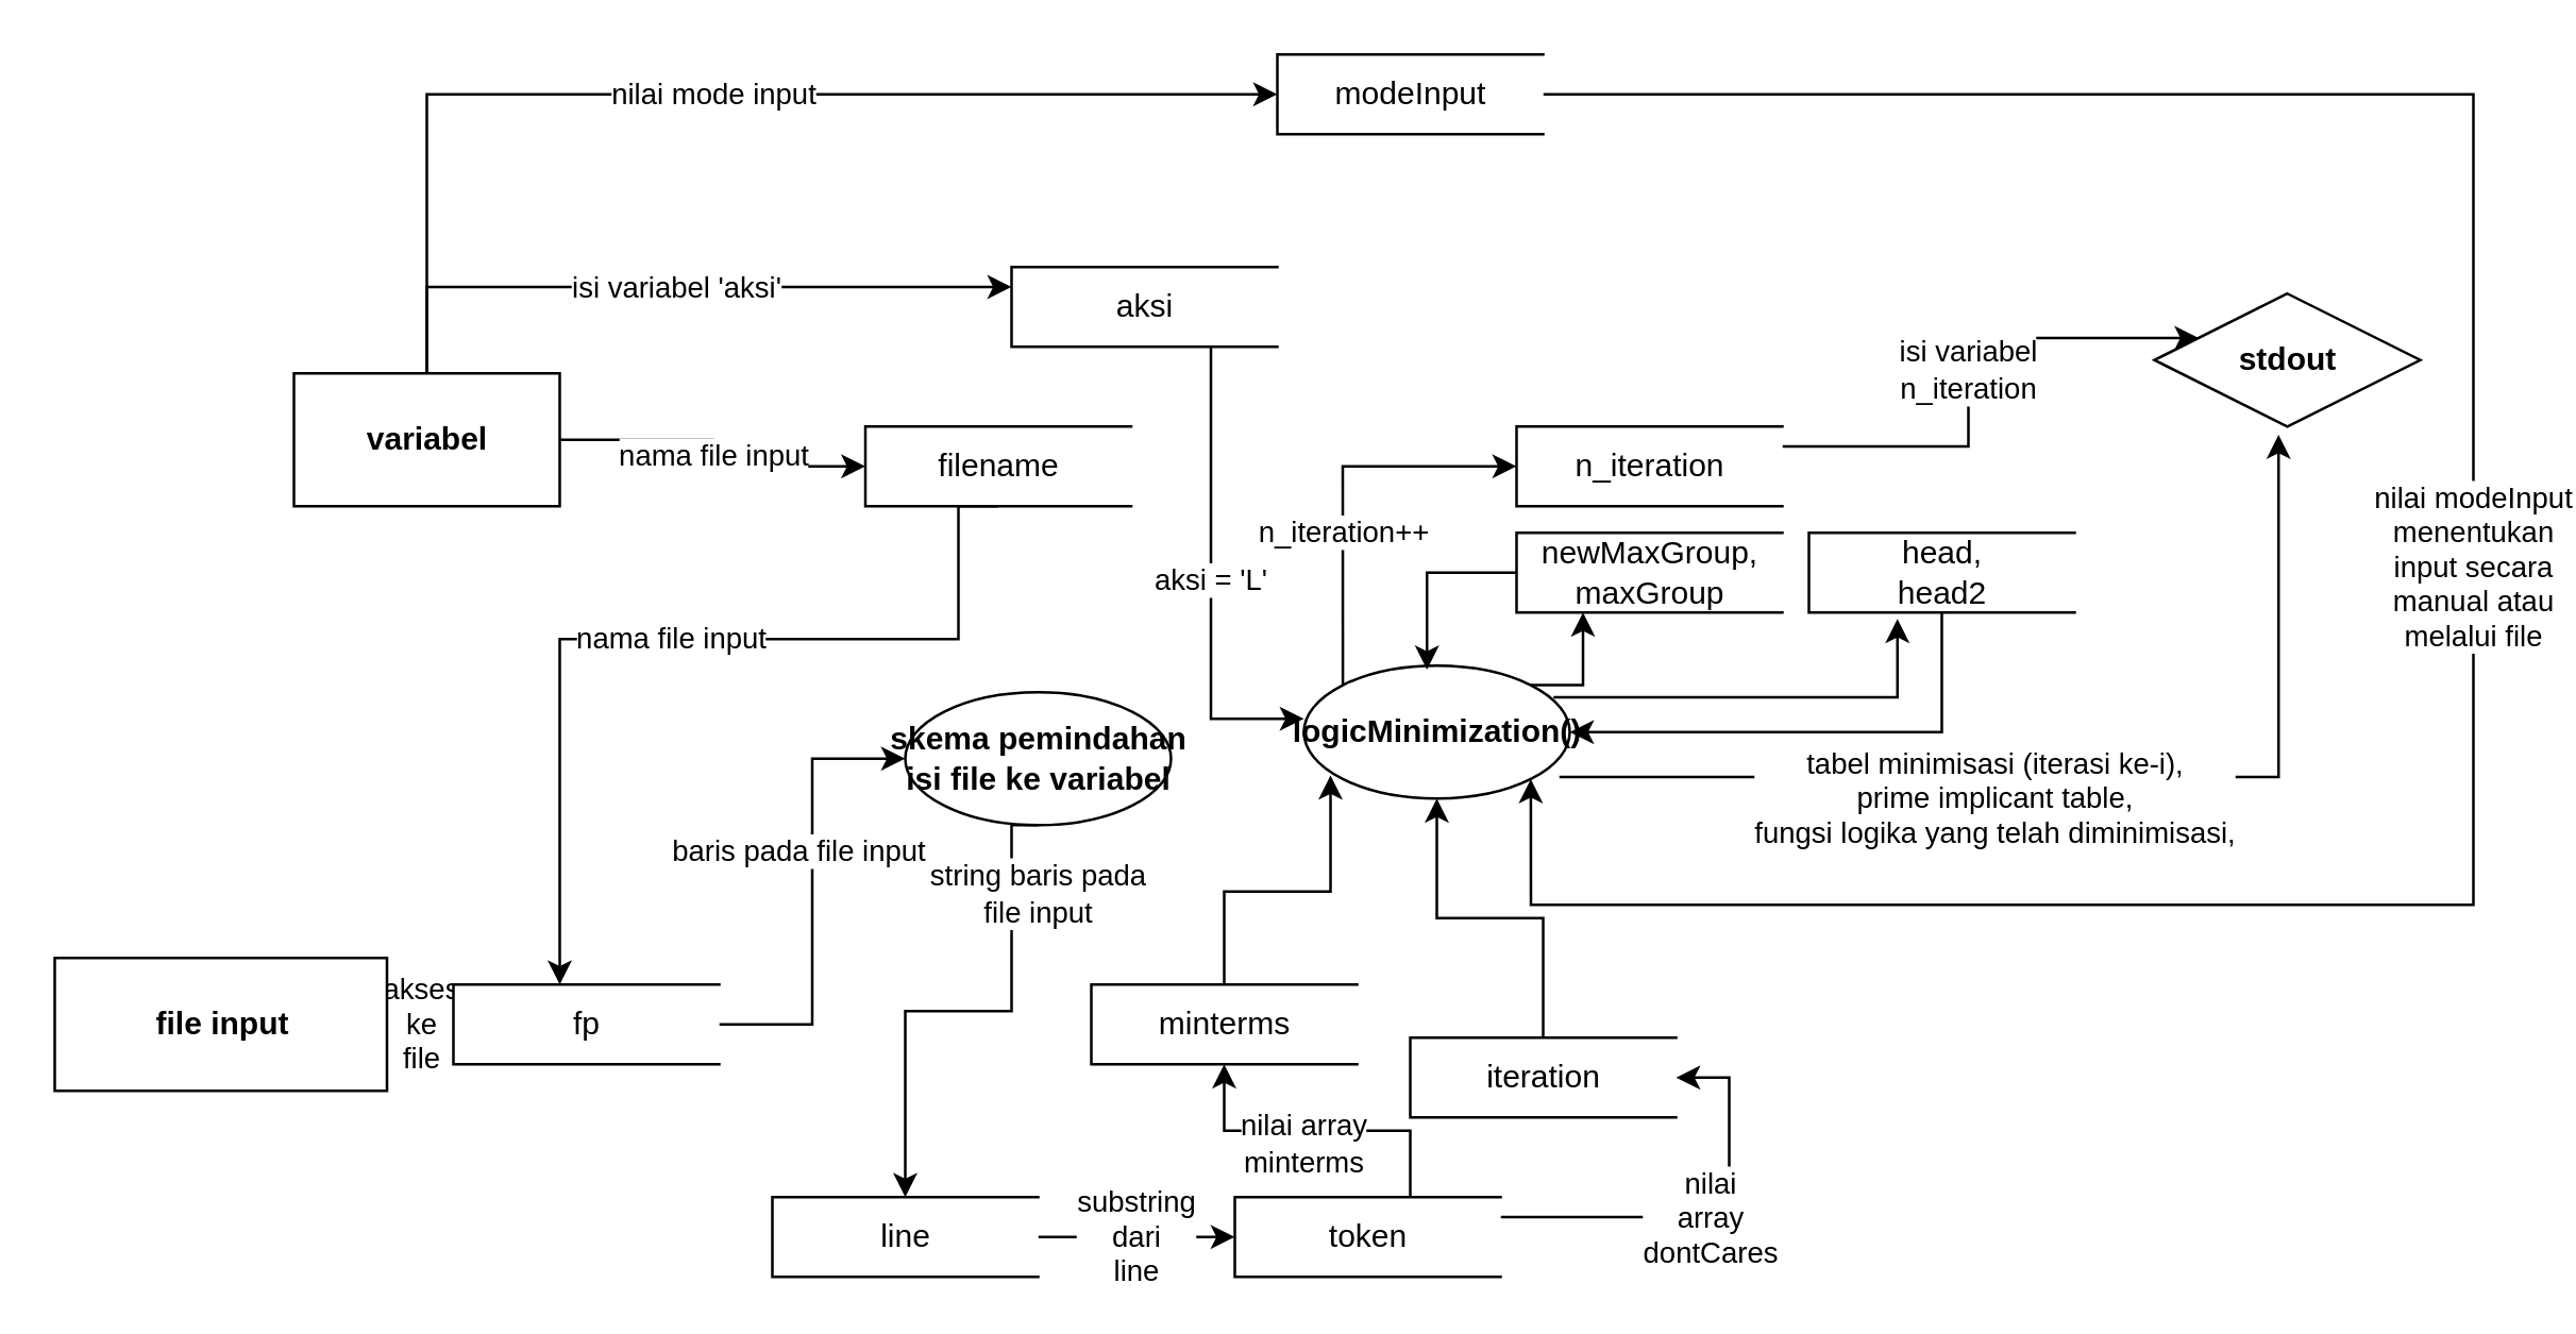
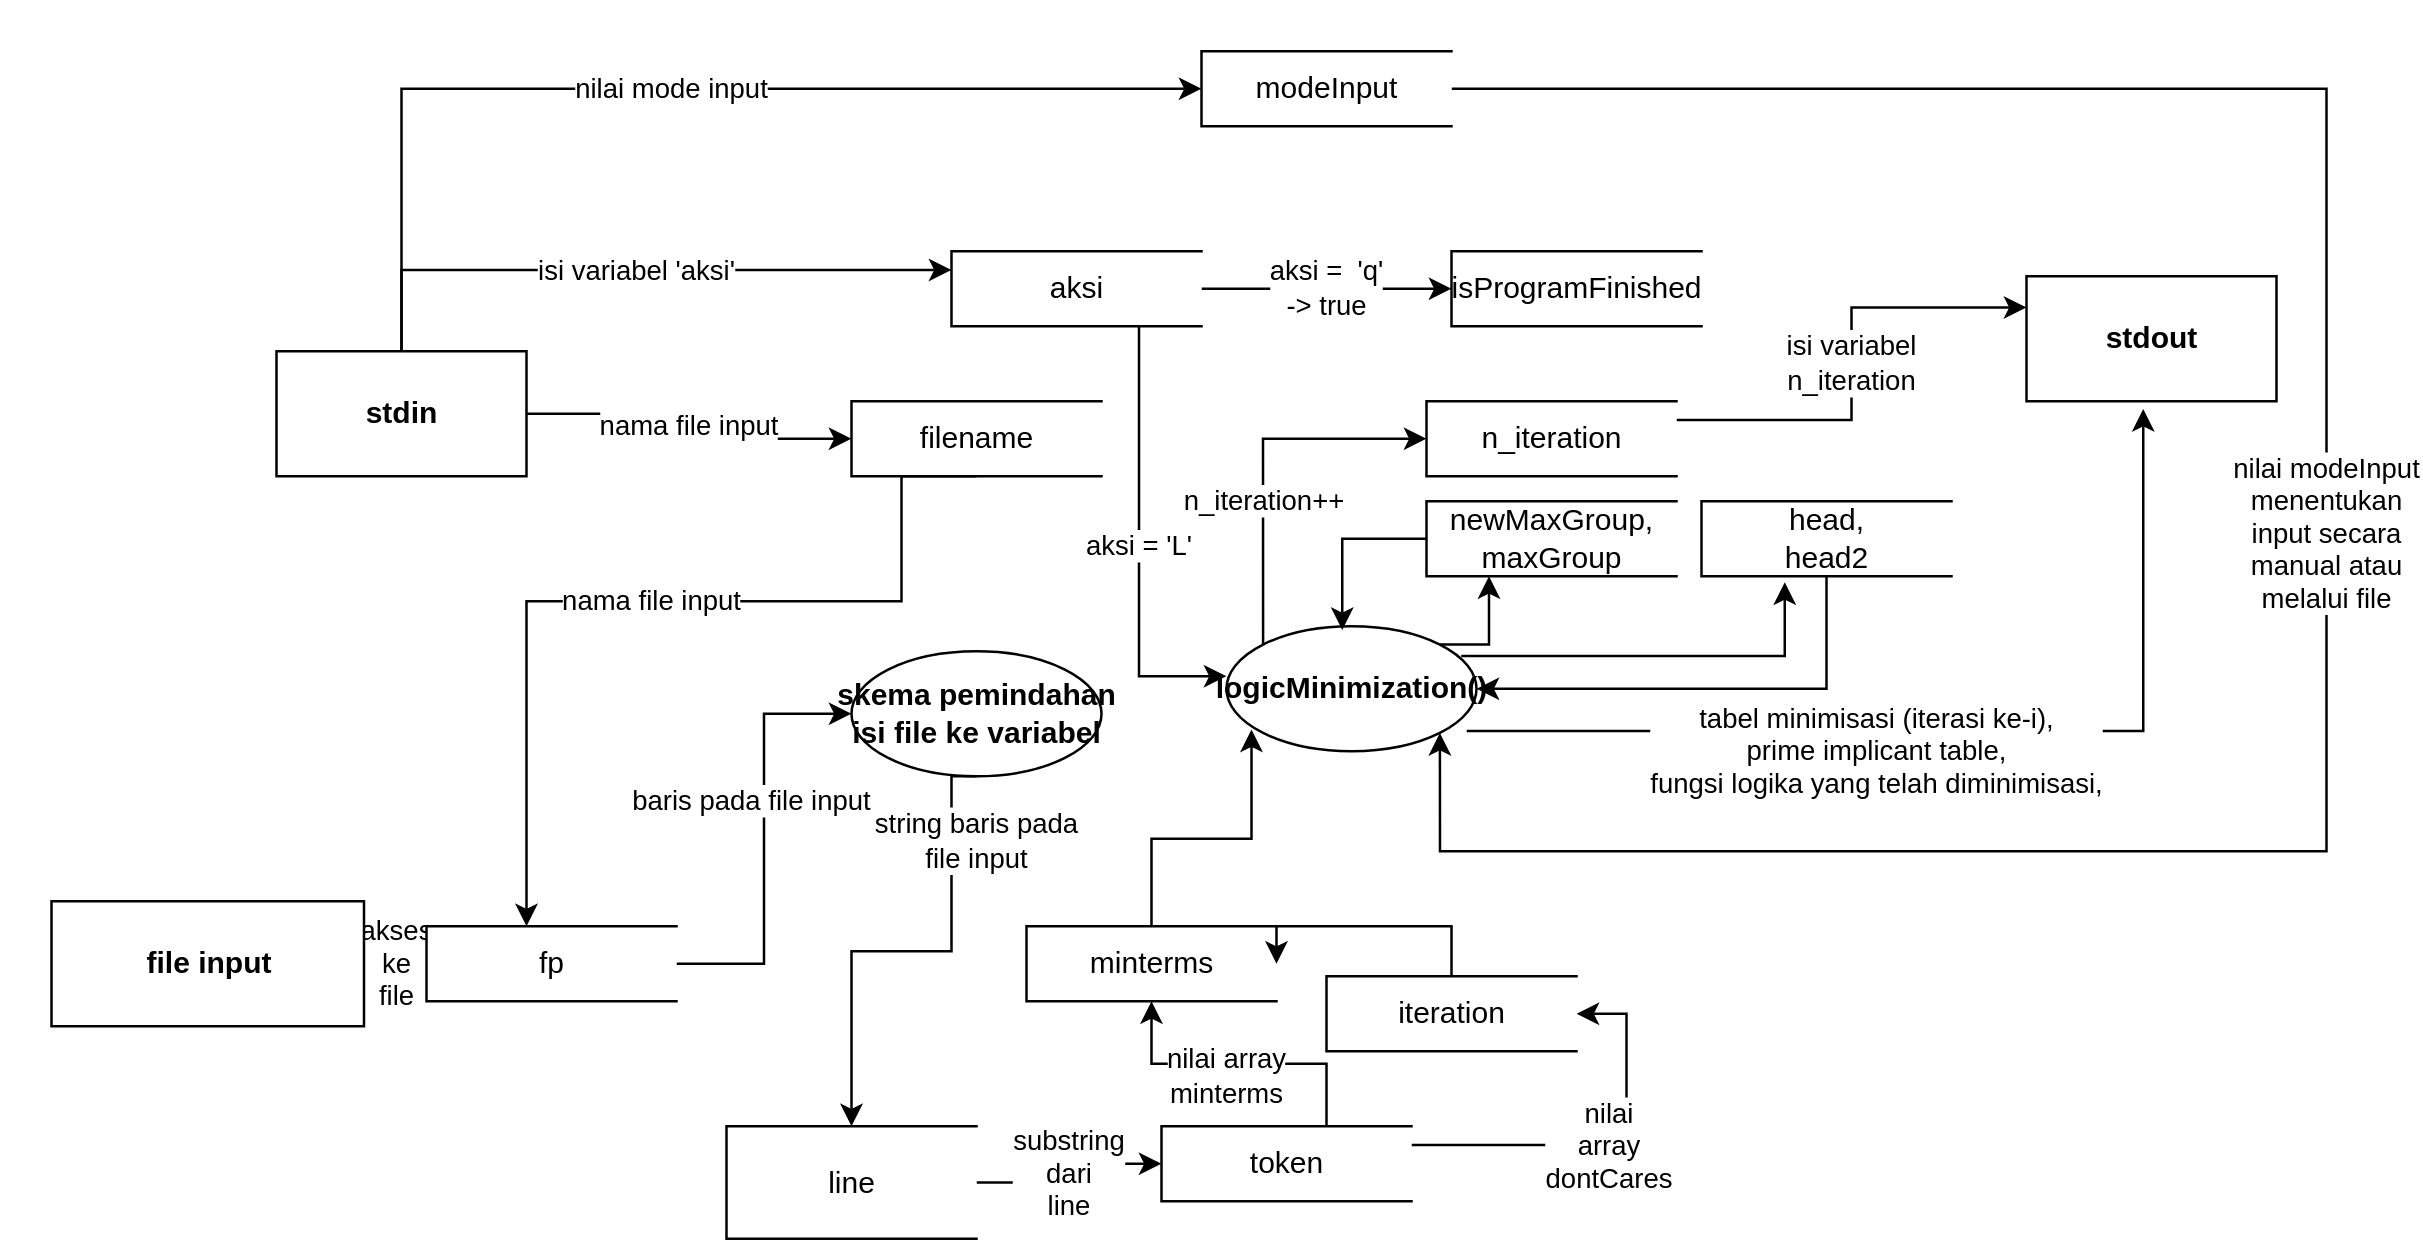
  <mxCell id="0" />
  <mxCell id="1" parent="0" />
  <mxCell id="2" value="nama file input" style="edgeStyle=orthogonalEdgeStyle;rounded=0;orthogonalLoop=1;jettySize=auto;html=1;exitX=1;exitY=0.5;exitDx=0;exitDy=0;" parent="1" source="5" target="19" edge="1"><mxGeometry relative="1" as="geometry" /></mxCell>
  <mxCell id="3" value="isi variabel 'aksi'" style="edgeStyle=orthogonalEdgeStyle;rounded=0;orthogonalLoop=1;jettySize=auto;html=1;exitX=0.5;exitY=0;exitDx=0;exitDy=0;entryX=0;entryY=0.25;entryDx=0;entryDy=0;" parent="1" source="5" target="14" edge="1"><mxGeometry relative="1" as="geometry" /></mxCell>
  <mxCell id="4" value="nilai mode input" style="edgeStyle=orthogonalEdgeStyle;rounded=0;orthogonalLoop=1;jettySize=auto;html=1;exitX=0.5;exitY=0;exitDx=0;exitDy=0;entryX=0;entryY=0.5;entryDx=0;entryDy=0;" parent="1" source="5" target="32" edge="1"><mxGeometry relative="1" as="geometry" /></mxCell>
- <mxCell id="5" value="&lt;b&gt;variabel&lt;/b&gt;" style="html=1;dashed=0;whitespace=wrap;" parent="1" vertex="1"><mxGeometry x="110" y="140" width="100" height="50" as="geometry" /></mxCell>
- <mxCell id="6" value="&lt;b&gt;stdout&lt;/b&gt;" style="rhombus;html=1;dashed=0;whitespace=wrap;" parent="1" vertex="1"><mxGeometry x="810" y="110" width="100" height="50" as="geometry" /></mxCell>
+ <mxCell id="5" value="&lt;b&gt;stdin&lt;/b&gt;" style="html=1;dashed=0;whitespace=wrap;" parent="1" vertex="1"><mxGeometry x="110" y="140" width="100" height="50" as="geometry" /></mxCell>
+ <mxCell id="6" value="&lt;b&gt;stdout&lt;/b&gt;" style="html=1;dashed=0;whitespace=wrap;" parent="1" vertex="1"><mxGeometry x="810" y="110" width="100" height="50" as="geometry" /></mxCell>
  <mxCell id="7" value="n_iteration++" style="edgeStyle=orthogonalEdgeStyle;rounded=0;orthogonalLoop=1;jettySize=auto;html=1;exitX=0;exitY=0;exitDx=0;exitDy=0;entryX=0;entryY=0.5;entryDx=0;entryDy=0;" parent="1" source="11" target="21" edge="1"><mxGeometry x="-0.224" relative="1" as="geometry"><mxPoint as="offset" /></mxGeometry></mxCell>
  <mxCell id="8" value="tabel minimisasi (iterasi ke-i),&lt;br&gt;prime implicant table,&lt;br&gt;fungsi logika yang telah diminimisasi," style="edgeStyle=orthogonalEdgeStyle;rounded=0;orthogonalLoop=1;jettySize=auto;html=1;exitX=0.961;exitY=0.837;exitDx=0;exitDy=0;entryX=0.467;entryY=1.062;entryDx=0;entryDy=0;entryPerimeter=0;exitPerimeter=0;" parent="1" source="11" target="6" edge="1"><mxGeometry x="-0.179" y="-8" relative="1" as="geometry"><mxPoint as="offset" /></mxGeometry></mxCell>
  <mxCell id="9" style="edgeStyle=orthogonalEdgeStyle;rounded=0;orthogonalLoop=1;jettySize=auto;html=1;exitX=1;exitY=0;exitDx=0;exitDy=0;entryX=0.25;entryY=1;entryDx=0;entryDy=0;" parent="1" source="11" target="38" edge="1"><mxGeometry relative="1" as="geometry" /></mxCell>
  <mxCell id="10" style="edgeStyle=orthogonalEdgeStyle;rounded=0;orthogonalLoop=1;jettySize=auto;html=1;exitX=0.939;exitY=0.237;exitDx=0;exitDy=0;entryX=0.333;entryY=1.08;entryDx=0;entryDy=0;entryPerimeter=0;exitPerimeter=0;" parent="1" source="11" target="40" edge="1"><mxGeometry relative="1" as="geometry" /></mxCell>
  <mxCell id="11" value="&lt;b&gt;logicMinimization()&lt;br&gt;&lt;/b&gt;" style="shape=ellipse;html=1;dashed=0;whitespace=wrap;perimeter=ellipsePerimeter;" parent="1" vertex="1"><mxGeometry x="490" y="250" width="100" height="50" as="geometry" /></mxCell>
+ <mxCell id="12" value="aksi =&amp;nbsp; 'q'&lt;br&gt;-&amp;gt; true" style="edgeStyle=orthogonalEdgeStyle;rounded=0;orthogonalLoop=1;jettySize=auto;html=1;exitX=1;exitY=0.5;exitDx=0;exitDy=0;entryX=0;entryY=0.5;entryDx=0;entryDy=0;" parent="1" source="14" target="17" edge="1"><mxGeometry relative="1" as="geometry" /></mxCell>
  <mxCell id="13" value="aksi = 'L'" style="edgeStyle=orthogonalEdgeStyle;rounded=0;orthogonalLoop=1;jettySize=auto;html=1;exitX=0.75;exitY=1;exitDx=0;exitDy=0;entryX=0;entryY=0.4;entryDx=0;entryDy=0;entryPerimeter=0;" parent="1" source="14" target="11" edge="1"><mxGeometry relative="1" as="geometry" /></mxCell>
  <mxCell id="14" value="aksi" style="html=1;dashed=0;whitespace=wrap;shape=partialRectangle;right=0;" parent="1" vertex="1"><mxGeometry x="380" y="100" width="100" height="30" as="geometry" /></mxCell>
  <mxCell id="15" value="akses&lt;br&gt;ke&lt;br&gt;file" style="edgeStyle=orthogonalEdgeStyle;rounded=0;orthogonalLoop=1;jettySize=auto;html=1;exitX=1;exitY=0.5;exitDx=0;exitDy=0;entryX=0;entryY=0.5;entryDx=0;entryDy=0;" parent="1" source="16" target="23" edge="1"><mxGeometry relative="1" as="geometry" /></mxCell>
  <mxCell id="16" value="&lt;b&gt;file input&lt;/b&gt;" style="html=1;dashed=0;whitespace=wrap;" parent="1" vertex="1"><mxGeometry x="20" y="360" width="125" height="50" as="geometry" /></mxCell>
+ <mxCell id="17" value="isProgramFinished" style="html=1;dashed=0;whitespace=wrap;shape=partialRectangle;right=0;" parent="1" vertex="1"><mxGeometry x="580" y="100" width="100" height="30" as="geometry" /></mxCell>
  <mxCell id="18" value="nama file input" style="edgeStyle=orthogonalEdgeStyle;rounded=0;orthogonalLoop=1;jettySize=auto;html=1;exitX=0.5;exitY=1;exitDx=0;exitDy=0;entryX=0.4;entryY=0;entryDx=0;entryDy=0;entryPerimeter=0;" parent="1" source="19" target="23" edge="1"><mxGeometry relative="1" as="geometry"><Array as="points"><mxPoint x="360" y="190" /><mxPoint x="360" y="240" /><mxPoint x="210" y="240" /></Array></mxGeometry></mxCell>
- <mxCell id="19" value="filename" style="html=1;dashed=0;whitespace=wrap;shape=partialRectangle;right=0;" parent="1" vertex="1"><mxGeometry x="325" y="160" width="100" height="30" as="geometry" /></mxCell>
+ <mxCell id="19" value="filename" style="html=1;dashed=0;whitespace=wrap;shape=partialRectangle;right=0;" parent="1" vertex="1"><mxGeometry x="340" y="160" width="100" height="30" as="geometry" /></mxCell>
  <mxCell id="20" value="isi variabel&lt;br&gt;n_iteration" style="edgeStyle=orthogonalEdgeStyle;rounded=0;orthogonalLoop=1;jettySize=auto;html=1;exitX=1;exitY=0.25;exitDx=0;exitDy=0;entryX=0;entryY=0.25;entryDx=0;entryDy=0;" parent="1" source="21" target="6" edge="1"><mxGeometry relative="1" as="geometry" /></mxCell>
  <mxCell id="21" value="n_iteration" style="html=1;dashed=0;whitespace=wrap;shape=partialRectangle;right=0;" parent="1" vertex="1"><mxGeometry x="570" y="160" width="100" height="30" as="geometry" /></mxCell>
  <mxCell id="22" value="baris pada file input" style="edgeStyle=orthogonalEdgeStyle;rounded=0;orthogonalLoop=1;jettySize=auto;html=1;exitX=1;exitY=0.5;exitDx=0;exitDy=0;entryX=0;entryY=0.5;entryDx=0;entryDy=0;" parent="1" source="23" target="30" edge="1"><mxGeometry x="0.176" y="5" relative="1" as="geometry"><mxPoint as="offset" /></mxGeometry></mxCell>
  <mxCell id="23" value="fp" style="html=1;dashed=0;whitespace=wrap;shape=partialRectangle;right=0;" parent="1" vertex="1"><mxGeometry x="170" y="370" width="100" height="30" as="geometry" /></mxCell>
  <mxCell id="24" value="substring&lt;br&gt;dari&lt;br&gt;line" style="edgeStyle=orthogonalEdgeStyle;rounded=0;orthogonalLoop=1;jettySize=auto;html=1;exitX=1;exitY=0.5;exitDx=0;exitDy=0;entryX=0;entryY=0.5;entryDx=0;entryDy=0;" parent="1" source="25" target="28" edge="1"><mxGeometry relative="1" as="geometry" /></mxCell>
- <mxCell id="25" value="line" style="html=1;dashed=0;whitespace=wrap;shape=partialRectangle;right=0;" parent="1" vertex="1"><mxGeometry x="290" y="450" width="100" height="30" as="geometry" /></mxCell>
+ <mxCell id="25" value="line" style="html=1;dashed=0;whitespace=wrap;shape=partialRectangle;right=0;" parent="1" vertex="1"><mxGeometry x="290" y="450" width="100" height="45" as="geometry" /></mxCell>
  <mxCell id="26" value="nilai array&lt;br&gt;minterms" style="edgeStyle=orthogonalEdgeStyle;rounded=0;orthogonalLoop=1;jettySize=auto;html=1;exitX=0.5;exitY=0;exitDx=0;exitDy=0;entryX=0.5;entryY=1;entryDx=0;entryDy=0;" parent="1" source="28" target="34" edge="1"><mxGeometry x="0.191" y="5" relative="1" as="geometry"><Array as="points"><mxPoint x="530" y="450" /><mxPoint x="530" y="425" /><mxPoint x="460" y="425" /></Array><mxPoint as="offset" /></mxGeometry></mxCell>
  <mxCell id="27" value="nilai&lt;br&gt;array&lt;br&gt;dontCares" style="edgeStyle=orthogonalEdgeStyle;rounded=0;orthogonalLoop=1;jettySize=auto;html=1;exitX=1;exitY=0.25;exitDx=0;exitDy=0;entryX=1;entryY=0.5;entryDx=0;entryDy=0;" parent="1" source="28" target="36" edge="1"><mxGeometry relative="1" as="geometry" /></mxCell>
  <mxCell id="28" value="token" style="html=1;dashed=0;whitespace=wrap;shape=partialRectangle;right=0;" parent="1" vertex="1"><mxGeometry x="464" y="450" width="100" height="30" as="geometry" /></mxCell>
  <mxCell id="29" value="string baris pada&lt;br&gt;file input" style="edgeStyle=orthogonalEdgeStyle;rounded=0;orthogonalLoop=1;jettySize=auto;html=1;exitX=0.5;exitY=1;exitDx=0;exitDy=0;entryX=0.5;entryY=0;entryDx=0;entryDy=0;" parent="1" source="30" target="25" edge="1"><mxGeometry x="-0.619" y="10" relative="1" as="geometry"><Array as="points"><mxPoint x="380" y="310" /><mxPoint x="380" y="380" /><mxPoint x="340" y="380" /></Array><mxPoint as="offset" /></mxGeometry></mxCell>
  <mxCell id="30" value="&lt;b&gt;skema pemindahan&lt;br&gt;isi file ke variabel&lt;br&gt;&lt;/b&gt;" style="shape=ellipse;html=1;dashed=0;whitespace=wrap;perimeter=ellipsePerimeter;" parent="1" vertex="1"><mxGeometry x="340" y="260" width="100" height="50" as="geometry" /></mxCell>
  <mxCell id="31" value="nilai modeInput&lt;br&gt;menentukan&lt;br&gt;input secara&lt;br&gt;manual atau&lt;br&gt;melalui file" style="edgeStyle=orthogonalEdgeStyle;rounded=0;orthogonalLoop=1;jettySize=auto;html=1;exitX=1;exitY=0.5;exitDx=0;exitDy=0;entryX=1;entryY=1;entryDx=0;entryDy=0;" parent="1" source="32" target="11" edge="1"><mxGeometry relative="1" as="geometry"><mxPoint x="540" y="300" as="targetPoint" /><Array as="points"><mxPoint x="930" y="35" /><mxPoint x="930" y="340" /><mxPoint x="575" y="340" /></Array></mxGeometry></mxCell>
  <mxCell id="32" value="modeInput" style="html=1;dashed=0;whitespace=wrap;shape=partialRectangle;right=0;" parent="1" vertex="1"><mxGeometry x="480" y="20" width="100" height="30" as="geometry" /></mxCell>
  <mxCell id="33" style="edgeStyle=orthogonalEdgeStyle;rounded=0;orthogonalLoop=1;jettySize=auto;html=1;exitX=0.5;exitY=0;exitDx=0;exitDy=0;entryX=0.1;entryY=0.826;entryDx=0;entryDy=0;entryPerimeter=0;" parent="1" source="34" target="11" edge="1"><mxGeometry relative="1" as="geometry" /></mxCell>
  <mxCell id="34" value="minterms" style="html=1;dashed=0;whitespace=wrap;shape=partialRectangle;right=0;" parent="1" vertex="1"><mxGeometry x="410" y="370" width="100" height="30" as="geometry" /></mxCell>
- <mxCell id="35" style="edgeStyle=orthogonalEdgeStyle;rounded=0;orthogonalLoop=1;jettySize=auto;html=1;exitX=0.5;exitY=0;exitDx=0;exitDy=0;" parent="1" source="36" target="11" edge="1"><mxGeometry relative="1" as="geometry" /></mxCell>
+ <mxCell id="35" style="edgeStyle=orthogonalEdgeStyle;rounded=0;orthogonalLoop=1;jettySize=auto;html=1;exitX=0.5;exitY=0;exitDx=0;exitDy=0;" parent="1" source="36" target="34" edge="1"><mxGeometry relative="1" as="geometry" /></mxCell>
  <mxCell id="36" value="iteration" style="html=1;dashed=0;whitespace=wrap;shape=partialRectangle;right=0;" parent="1" vertex="1"><mxGeometry x="530" y="390" width="100" height="30" as="geometry" /></mxCell>
  <mxCell id="37" style="edgeStyle=orthogonalEdgeStyle;rounded=0;orthogonalLoop=1;jettySize=auto;html=1;exitX=0;exitY=0.5;exitDx=0;exitDy=0;entryX=0.463;entryY=0.03;entryDx=0;entryDy=0;entryPerimeter=0;" parent="1" source="38" target="11" edge="1"><mxGeometry relative="1" as="geometry" /></mxCell>
  <mxCell id="38" value="newMaxGroup,&lt;br&gt;maxGroup" style="html=1;dashed=0;whitespace=wrap;shape=partialRectangle;right=0;" parent="1" vertex="1"><mxGeometry x="570" y="200" width="100" height="30" as="geometry" /></mxCell>
  <mxCell id="39" style="edgeStyle=orthogonalEdgeStyle;rounded=0;orthogonalLoop=1;jettySize=auto;html=1;exitX=0.5;exitY=1;exitDx=0;exitDy=0;entryX=1;entryY=0.5;entryDx=0;entryDy=0;" parent="1" source="40" target="11" edge="1"><mxGeometry relative="1" as="geometry" /></mxCell>
  <mxCell id="40" value="head,&lt;br&gt;head2" style="html=1;dashed=0;whitespace=wrap;shape=partialRectangle;right=0;" parent="1" vertex="1"><mxGeometry x="680" y="200" width="100" height="30" as="geometry" /></mxCell>
